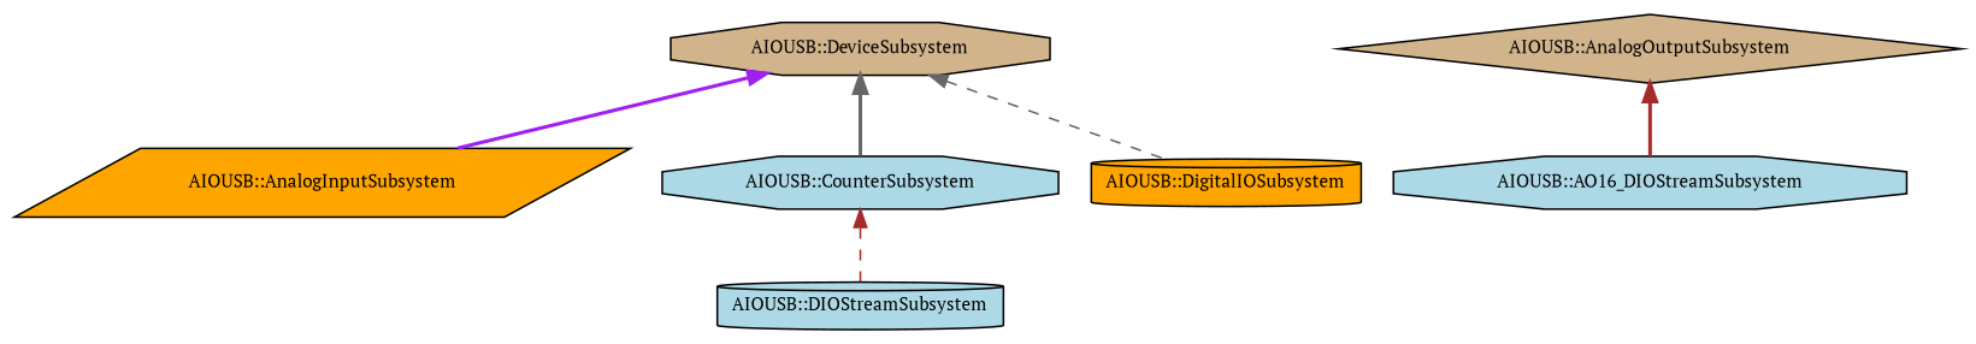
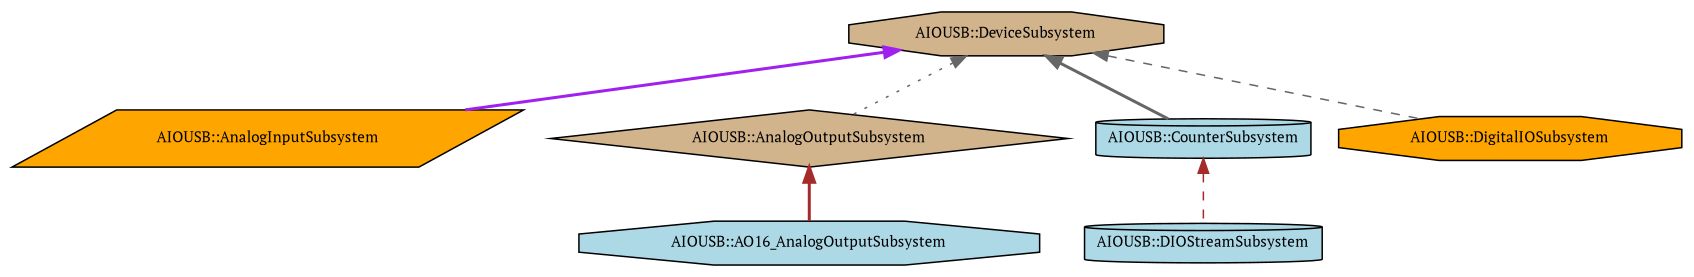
  digraph {
    fontname="PT Serif"
    rankdir=TB
    node [color=black fillcolor=lightblue fontname="PT Serif" fontsize=10 shape=octagon style=filled]
    edge [color=gray40 dir=back fontname="PT Serif" fontsize=10 labelfontname=FreeSans labelfontsize=10 style=bold]
    n1 [fillcolor=tan fontcolor=black height=0.2 label="AIOUSB::DeviceSubsystem" width=0.4]
    n2 [fillcolor=orange height=0.2 label="AIOUSB::AnalogInputSubsystem" shape=parallelogram width=0.4]
    n3 [fillcolor=tan height=0.2 label="AIOUSB::AnalogOutputSubsystem" shape=diamond width=0.4]
-   n4 [height=0.2 label="AIOUSB::CounterSubsystem" width=0.4]
-   n5 [fillcolor=orange height=0.2 label="AIOUSB::DigitalIOSubsystem" shape=cylinder width=0.4]
-   n6 [height=0.2 label="AIOUSB::AO16_DIOStreamSubsystem" width=0.4]
+   n4 [height=0.2 label="AIOUSB::CounterSubsystem" shape=cylinder width=0.4]
+   n5 [fillcolor=orange height=0.2 label="AIOUSB::DigitalIOSubsystem" width=0.4]
+   n6 [height=0.2 label="AIOUSB::AO16_AnalogOutputSubsystem" width=0.4]
    n7 [height=0.2 label="AIOUSB::DIOStreamSubsystem" shape=cylinder width=0.4]
    n1 -> n2 [color=purple]
+   n1 -> n3 [style=dotted]
    n1 -> n4
    n1 -> n5 [style=dashed]
    n3 -> n6 [color=brown]
    n4 -> n7 [color=brown style=dashed]
  }
